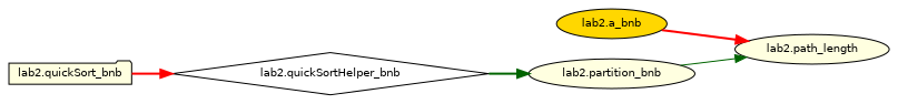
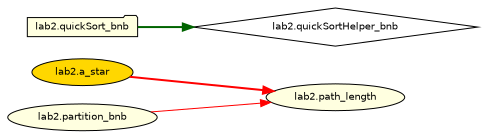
  digraph {
    rankdir=LR
    node [color=black fillcolor=lightyellow fontname=Helvetica fontsize=10 shape=ellipse style=filled]
    edge [color=red fontname=Helvetica fontsize=10 labelfontname=Helvetica labelfontsize=10 style=bold]
-   n1 [fillcolor=gold fontcolor=black height=0.2 label="lab2.a_bnb" width=0.4]
+   n1 [fillcolor=gold fontcolor=black height=0.2 label="lab2.a_star" width=0.4]
    n2 [height=0.2 label="lab2.path_length" width=0.4]
    n3 [height=0.2 label="lab2.quickSort_bnb" shape=folder width=0.4]
    n4 [fillcolor=white height=0.2 label="lab2.quickSortHelper_bnb" shape=diamond width=0.4]
    n5 [height=0.2 label="lab2.partition_bnb" width=0.4]
    n1 -> n2
-   n3 -> n4
-   n4 -> n5 [color=darkgreen]
-   n5 -> n2 [color=darkgreen style=solid]
+   n3 -> n4 [color=darkgreen]
+   n5 -> n2 [style=solid]
  }
